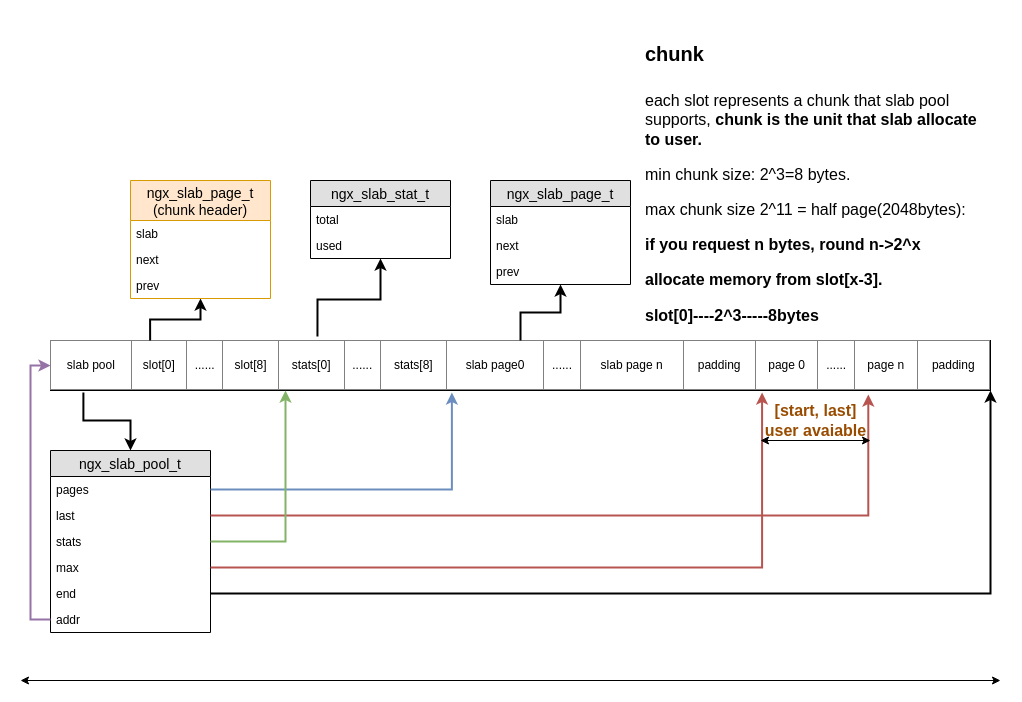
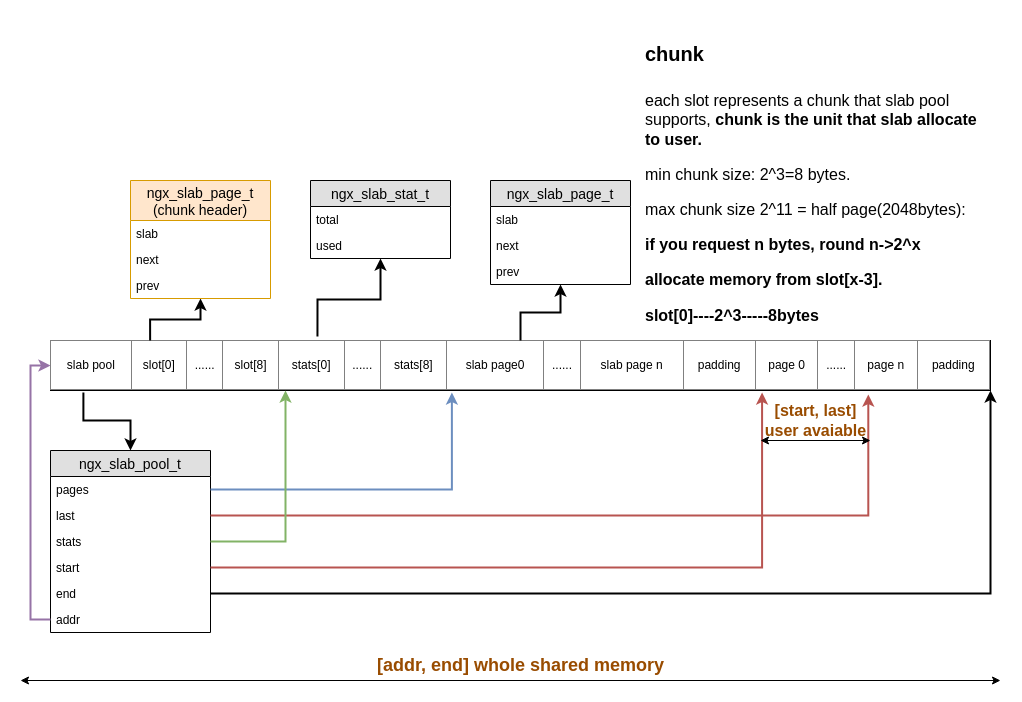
  <mxCell id="0" />
  <mxCell id="1" parent="0" />
  <mxCell id="2" value="&lt;table style=&quot;width: 100% ; height: 100% ; border-collapse: collapse&quot; width=&quot;100%&quot; border=&quot;1&quot; align=&quot;center&quot;&gt;&lt;tbody&gt;&lt;tr&gt;&lt;td&gt;slab pool&lt;br&gt;&lt;/td&gt;&lt;td&gt;slot[0]&lt;br&gt;&lt;/td&gt;&lt;td&gt;......&lt;br&gt;&lt;/td&gt;&lt;td&gt;slot[8]&lt;br&gt;&lt;/td&gt;&lt;td&gt;stats[0]&lt;br&gt;&lt;/td&gt;&lt;td&gt;......&lt;br&gt;&lt;/td&gt;&lt;td&gt;stats[8]&lt;br&gt;&lt;/td&gt;&lt;td&gt;slab page0&lt;br&gt;&lt;/td&gt;&lt;td&gt;......&lt;br&gt;&lt;/td&gt;&lt;td&gt;slab page n&lt;br&gt;&lt;/td&gt;&lt;td&gt;padding&lt;br&gt;&lt;/td&gt;&lt;td&gt;page 0&lt;br&gt;&lt;/td&gt;&lt;td&gt;......&lt;br&gt;&lt;/td&gt;&lt;td&gt;page n&lt;br&gt;&lt;/td&gt;&lt;td&gt;padding&lt;br&gt;&lt;/td&gt;&lt;/tr&gt;&lt;/tbody&gt;&lt;/table&gt;" style="text;html=1;strokeColor=#000000;fillColor=none;overflow=fill;align=center;strokeWidth=1;shadow=0;" parent="1" vertex="1"><mxGeometry x="50" y="340" width="940" height="50" as="geometry" /></mxCell>
  <mxCell id="3" style="edgeStyle=orthogonalEdgeStyle;rounded=0;orthogonalLoop=1;jettySize=auto;html=1;entryX=0.035;entryY=1.04;entryDx=0;entryDy=0;entryPerimeter=0;startArrow=classic;startFill=1;endArrow=none;endFill=0;strokeWidth=2;" parent="1" source="4" target="2" edge="1"><mxGeometry relative="1" as="geometry" /></mxCell>
  <mxCell id="4" value="ngx_slab_pool_t" style="swimlane;fontStyle=0;childLayout=stackLayout;horizontal=1;startSize=26;fillColor=#e0e0e0;horizontalStack=0;resizeParent=1;resizeParentMax=0;resizeLast=0;collapsible=1;marginBottom=0;swimlaneFillColor=#ffffff;align=center;fontSize=14;" parent="1" vertex="1"><mxGeometry x="50" y="450" width="160" height="182" as="geometry" /></mxCell>
  <mxCell id="5" value="pages" style="text;strokeColor=none;fillColor=none;spacingLeft=4;spacingRight=4;overflow=hidden;rotatable=0;points=[[0,0.5],[1,0.5]];portConstraint=eastwest;fontSize=12;" parent="4" vertex="1"><mxGeometry y="26" width="160" height="26" as="geometry" /></mxCell>
  <mxCell id="6" value="last" style="text;strokeColor=none;fillColor=none;spacingLeft=4;spacingRight=4;overflow=hidden;rotatable=0;points=[[0,0.5],[1,0.5]];portConstraint=eastwest;fontSize=12;" parent="4" vertex="1"><mxGeometry y="52" width="160" height="26" as="geometry" /></mxCell>
  <mxCell id="7" value="stats" style="text;strokeColor=none;fillColor=none;spacingLeft=4;spacingRight=4;overflow=hidden;rotatable=0;points=[[0,0.5],[1,0.5]];portConstraint=eastwest;fontSize=12;" parent="4" vertex="1"><mxGeometry y="78" width="160" height="26" as="geometry" /></mxCell>
- <mxCell id="8" value="max" style="text;strokeColor=none;fillColor=none;spacingLeft=4;spacingRight=4;overflow=hidden;rotatable=0;points=[[0,0.5],[1,0.5]];portConstraint=eastwest;fontSize=12;" parent="4" vertex="1"><mxGeometry y="104" width="160" height="26" as="geometry" /></mxCell>
+ <mxCell id="8" value="start" style="text;strokeColor=none;fillColor=none;spacingLeft=4;spacingRight=4;overflow=hidden;rotatable=0;points=[[0,0.5],[1,0.5]];portConstraint=eastwest;fontSize=12;" parent="4" vertex="1"><mxGeometry y="104" width="160" height="26" as="geometry" /></mxCell>
  <mxCell id="9" value="end" style="text;strokeColor=none;fillColor=none;spacingLeft=4;spacingRight=4;overflow=hidden;rotatable=0;points=[[0,0.5],[1,0.5]];portConstraint=eastwest;fontSize=12;" parent="4" vertex="1"><mxGeometry y="130" width="160" height="26" as="geometry" /></mxCell>
  <mxCell id="10" value="addr" style="text;strokeColor=none;fillColor=none;spacingLeft=4;spacingRight=4;overflow=hidden;rotatable=0;points=[[0,0.5],[1,0.5]];portConstraint=eastwest;fontSize=12;" parent="4" vertex="1"><mxGeometry y="156" width="160" height="26" as="geometry" /></mxCell>
  <mxCell id="11" style="edgeStyle=orthogonalEdgeStyle;rounded=0;orthogonalLoop=1;jettySize=auto;html=1;entryX=0.284;entryY=-0.08;entryDx=0;entryDy=0;entryPerimeter=0;startArrow=classic;startFill=1;endArrow=none;endFill=0;strokeWidth=2;" parent="1" source="12" target="2" edge="1"><mxGeometry relative="1" as="geometry" /></mxCell>
  <mxCell id="12" value="ngx_slab_stat_t" style="swimlane;fontStyle=0;childLayout=stackLayout;horizontal=1;startSize=26;fillColor=#e0e0e0;horizontalStack=0;resizeParent=1;resizeParentMax=0;resizeLast=0;collapsible=1;marginBottom=0;swimlaneFillColor=#ffffff;align=center;fontSize=14;" parent="1" vertex="1"><mxGeometry x="310" y="180" width="140" height="78" as="geometry" /></mxCell>
  <mxCell id="13" value="total" style="text;strokeColor=none;fillColor=none;spacingLeft=4;spacingRight=4;overflow=hidden;rotatable=0;points=[[0,0.5],[1,0.5]];portConstraint=eastwest;fontSize=12;" parent="12" vertex="1"><mxGeometry y="26" width="140" height="26" as="geometry" /></mxCell>
  <mxCell id="14" value="used" style="text;strokeColor=none;fillColor=none;spacingLeft=4;spacingRight=4;overflow=hidden;rotatable=0;points=[[0,0.5],[1,0.5]];portConstraint=eastwest;fontSize=12;" parent="12" vertex="1"><mxGeometry y="52" width="140" height="26" as="geometry" /></mxCell>
  <mxCell id="15" style="edgeStyle=orthogonalEdgeStyle;rounded=0;orthogonalLoop=1;jettySize=auto;html=1;entryX=0.106;entryY=0;entryDx=0;entryDy=0;entryPerimeter=0;startArrow=classic;startFill=1;endArrow=none;endFill=0;strokeWidth=2;" parent="1" source="16" target="2" edge="1"><mxGeometry relative="1" as="geometry" /></mxCell>
  <mxCell id="16" value="ngx_slab_page_t&#10;(chunk header)" style="swimlane;fontStyle=0;childLayout=stackLayout;horizontal=1;startSize=40;fillColor=#ffe6cc;horizontalStack=0;resizeParent=1;resizeParentMax=0;resizeLast=0;collapsible=1;marginBottom=0;swimlaneFillColor=#ffffff;align=center;fontSize=14;strokeColor=#d79b00;" parent="1" vertex="1"><mxGeometry x="130" y="180" width="140" height="118" as="geometry" /></mxCell>
  <mxCell id="17" value="slab" style="text;strokeColor=none;fillColor=none;spacingLeft=4;spacingRight=4;overflow=hidden;rotatable=0;points=[[0,0.5],[1,0.5]];portConstraint=eastwest;fontSize=12;" parent="16" vertex="1"><mxGeometry y="40" width="140" height="26" as="geometry" /></mxCell>
  <mxCell id="18" value="next" style="text;strokeColor=none;fillColor=none;spacingLeft=4;spacingRight=4;overflow=hidden;rotatable=0;points=[[0,0.5],[1,0.5]];portConstraint=eastwest;fontSize=12;" parent="16" vertex="1"><mxGeometry y="66" width="140" height="26" as="geometry" /></mxCell>
  <mxCell id="19" value="prev" style="text;strokeColor=none;fillColor=none;spacingLeft=4;spacingRight=4;overflow=hidden;rotatable=0;points=[[0,0.5],[1,0.5]];portConstraint=eastwest;fontSize=12;" parent="16" vertex="1"><mxGeometry y="92" width="140" height="26" as="geometry" /></mxCell>
  <mxCell id="20" style="edgeStyle=orthogonalEdgeStyle;rounded=0;orthogonalLoop=1;jettySize=auto;html=1;entryX=0.5;entryY=0;entryDx=0;entryDy=0;startArrow=classic;startFill=1;endArrow=none;endFill=0;strokeWidth=2;" parent="1" source="21" target="2" edge="1"><mxGeometry relative="1" as="geometry" /></mxCell>
  <mxCell id="21" value="ngx_slab_page_t" style="swimlane;fontStyle=0;childLayout=stackLayout;horizontal=1;startSize=26;fillColor=#e0e0e0;horizontalStack=0;resizeParent=1;resizeParentMax=0;resizeLast=0;collapsible=1;marginBottom=0;swimlaneFillColor=#ffffff;align=center;fontSize=14;" parent="1" vertex="1"><mxGeometry x="490" y="180" width="140" height="104" as="geometry" /></mxCell>
  <mxCell id="22" value="slab" style="text;strokeColor=none;fillColor=none;spacingLeft=4;spacingRight=4;overflow=hidden;rotatable=0;points=[[0,0.5],[1,0.5]];portConstraint=eastwest;fontSize=12;" parent="21" vertex="1"><mxGeometry y="26" width="140" height="26" as="geometry" /></mxCell>
  <mxCell id="23" value="next" style="text;strokeColor=none;fillColor=none;spacingLeft=4;spacingRight=4;overflow=hidden;rotatable=0;points=[[0,0.5],[1,0.5]];portConstraint=eastwest;fontSize=12;" parent="21" vertex="1"><mxGeometry y="52" width="140" height="26" as="geometry" /></mxCell>
  <mxCell id="24" value="prev" style="text;strokeColor=none;fillColor=none;spacingLeft=4;spacingRight=4;overflow=hidden;rotatable=0;points=[[0,0.5],[1,0.5]];portConstraint=eastwest;fontSize=12;" parent="21" vertex="1"><mxGeometry y="78" width="140" height="26" as="geometry" /></mxCell>
  <mxCell id="25" style="edgeStyle=orthogonalEdgeStyle;rounded=0;orthogonalLoop=1;jettySize=auto;html=1;exitX=1;exitY=0.5;exitDx=0;exitDy=0;entryX=0.427;entryY=1.04;entryDx=0;entryDy=0;entryPerimeter=0;startArrow=none;startFill=0;endArrow=classic;endFill=1;strokeWidth=2;fillColor=#dae8fc;strokeColor=#6c8ebf;" parent="1" source="5" target="2" edge="1"><mxGeometry relative="1" as="geometry"><Array as="points"><mxPoint x="451" y="489" /></Array></mxGeometry></mxCell>
  <mxCell id="26" style="edgeStyle=orthogonalEdgeStyle;rounded=0;orthogonalLoop=1;jettySize=auto;html=1;entryX=0.87;entryY=1.08;entryDx=0;entryDy=0;entryPerimeter=0;startArrow=none;startFill=0;endArrow=classic;endFill=1;strokeWidth=2;fillColor=#f8cecc;strokeColor=#b85450;" parent="1" source="6" target="2" edge="1"><mxGeometry relative="1" as="geometry" /></mxCell>
  <mxCell id="27" style="edgeStyle=orthogonalEdgeStyle;rounded=0;orthogonalLoop=1;jettySize=auto;html=1;exitX=1;exitY=0.5;exitDx=0;exitDy=0;entryX=0.25;entryY=1;entryDx=0;entryDy=0;startArrow=none;startFill=0;endArrow=classic;endFill=1;strokeWidth=2;fillColor=#d5e8d4;strokeColor=#82b366;" parent="1" source="7" target="2" edge="1"><mxGeometry relative="1" as="geometry" /></mxCell>
  <mxCell id="28" style="edgeStyle=orthogonalEdgeStyle;rounded=0;orthogonalLoop=1;jettySize=auto;html=1;entryX=0.757;entryY=1.04;entryDx=0;entryDy=0;entryPerimeter=0;startArrow=none;startFill=0;endArrow=classic;endFill=1;strokeWidth=2;fillColor=#f8cecc;strokeColor=#b85450;" parent="1" source="8" target="2" edge="1"><mxGeometry relative="1" as="geometry" /></mxCell>
  <mxCell id="29" style="edgeStyle=orthogonalEdgeStyle;rounded=0;orthogonalLoop=1;jettySize=auto;html=1;entryX=1;entryY=1;entryDx=0;entryDy=0;startArrow=none;startFill=0;endArrow=classic;endFill=1;strokeWidth=2;" parent="1" source="9" target="2" edge="1"><mxGeometry relative="1" as="geometry" /></mxCell>
  <mxCell id="30" style="edgeStyle=orthogonalEdgeStyle;rounded=0;orthogonalLoop=1;jettySize=auto;html=1;entryX=0;entryY=0.5;entryDx=0;entryDy=0;startArrow=none;startFill=0;endArrow=classic;endFill=1;strokeWidth=2;fillColor=#e1d5e7;strokeColor=#9673a6;" parent="1" source="10" target="2" edge="1"><mxGeometry relative="1" as="geometry"><Array as="points"><mxPoint x="30" y="619" /><mxPoint x="30" y="365" /></Array></mxGeometry></mxCell>
  <mxCell id="31" value="" style="endArrow=classic;startArrow=classic;html=1;" parent="1" edge="1"><mxGeometry width="50" height="50" relative="1" as="geometry"><mxPoint x="760" y="440" as="sourcePoint" /><mxPoint x="870" y="440" as="targetPoint" /></mxGeometry></mxCell>
  <mxCell id="32" value="[start, last]&lt;br style=&quot;font-size: 16px;&quot;&gt;user avaiable" style="text;html=1;align=center;verticalAlign=middle;resizable=0;points=[];autosize=1;fontStyle=1;fontColor=#994C00;fontSize=16;" parent="1" vertex="1"><mxGeometry x="755" y="400" width="120" height="40" as="geometry" /></mxCell>
+ <mxCell id="33" value="[addr, end] whole shared memory" style="text;html=1;align=center;verticalAlign=middle;resizable=0;points=[];autosize=1;fontStyle=1;fontColor=#994C00;fontSize=18;" parent="1" vertex="1"><mxGeometry x="365" y="650" width="310" height="30" as="geometry" /></mxCell>
  <mxCell id="34" value="" style="endArrow=classic;startArrow=classic;html=1;fontSize=18;fontColor=#994C00;" parent="1" edge="1"><mxGeometry width="50" height="50" relative="1" as="geometry"><mxPoint x="20" y="680" as="sourcePoint" /><mxPoint x="1000" y="680" as="targetPoint" /></mxGeometry></mxCell>
  <mxCell id="35" value="&lt;h1&gt;&lt;font style=&quot;font-size: 20px&quot;&gt;chunk&lt;/font&gt;&lt;/h1&gt;&lt;p&gt;&lt;span&gt;each slot represents a chunk that slab pool supports, &lt;/span&gt;&lt;b&gt;chunk is the unit that slab allocate to user.&lt;/b&gt;&lt;br&gt;&lt;/p&gt;&lt;p&gt;&lt;font&gt;min chunk size: 2^3=8 bytes.&lt;/font&gt;&lt;/p&gt;&lt;p&gt;&lt;font&gt;max chunk size 2^11 = half page(2048bytes):&lt;/font&gt;&lt;/p&gt;&lt;p&gt;&lt;b&gt;if you request n bytes, round n-&amp;gt;2^x&lt;/b&gt;&lt;/p&gt;&lt;p&gt;&lt;b&gt;allocate memory from slot[x-3].&lt;/b&gt;&lt;/p&gt;&lt;p&gt;&lt;b&gt;slot[0]----2^3-----8bytes&lt;/b&gt;&lt;/p&gt;" style="text;html=1;strokeColor=none;fillColor=none;spacing=5;spacingTop=-20;whiteSpace=wrap;overflow=hidden;rounded=0;fontSize=16;" parent="1" vertex="1"><mxGeometry x="640" y="20" width="350" height="316" as="geometry" /></mxCell>
